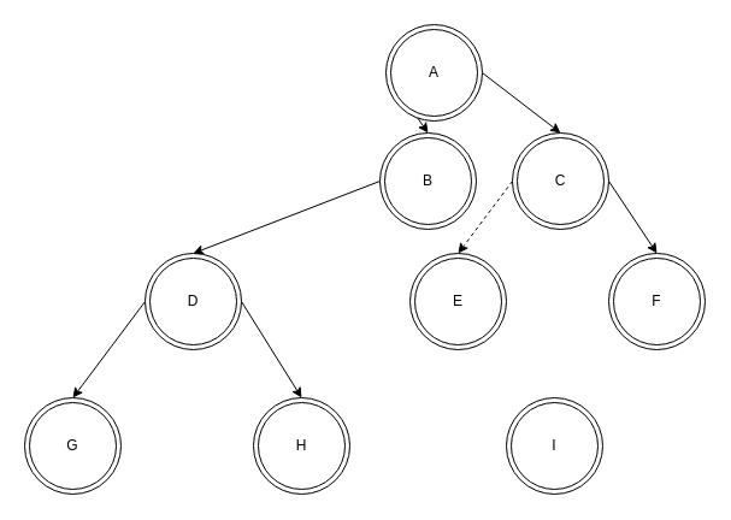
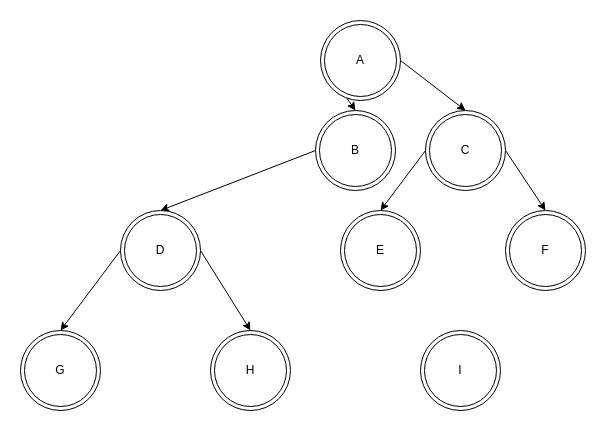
  <mxCell id="0" />
  <mxCell id="1" parent="0" />
  <mxCell id="2" style="edgeStyle=none;html=1;exitX=1;exitY=0.5;exitDx=0;exitDy=0;entryX=0.5;entryY=0;entryDx=0;entryDy=0;" edge="1" parent="1" source="4" target="15"><mxGeometry relative="1" as="geometry" /></mxCell>
  <mxCell id="3" style="edgeStyle=none;html=1;exitX=0;exitY=0.5;exitDx=0;exitDy=0;entryX=0.5;entryY=0;entryDx=0;entryDy=0;" edge="1" parent="1" source="4" target="6"><mxGeometry relative="1" as="geometry" /></mxCell>
  <mxCell id="4" value="A" style="ellipse;shape=doubleEllipse;whiteSpace=wrap;html=1;aspect=fixed;" vertex="1" parent="1"><mxGeometry x="320" y="20" width="80" height="80" as="geometry" /></mxCell>
  <mxCell id="5" style="edgeStyle=none;html=1;exitX=0;exitY=0.5;exitDx=0;exitDy=0;entryX=0.5;entryY=0;entryDx=0;entryDy=0;" edge="1" parent="1" source="6" target="12"><mxGeometry relative="1" as="geometry" /></mxCell>
  <mxCell id="6" value="B" style="ellipse;shape=doubleEllipse;whiteSpace=wrap;html=1;aspect=fixed;" vertex="1" parent="1"><mxGeometry x="315" y="110" width="80" height="80" as="geometry" /></mxCell>
  <mxCell id="7" value="G" style="ellipse;shape=doubleEllipse;whiteSpace=wrap;html=1;aspect=fixed;" vertex="1" parent="1"><mxGeometry x="20" y="330" width="80" height="80" as="geometry" /></mxCell>
  <mxCell id="8" value="F" style="ellipse;shape=doubleEllipse;whiteSpace=wrap;html=1;aspect=fixed;" vertex="1" parent="1"><mxGeometry x="505" y="210" width="80" height="80" as="geometry" /></mxCell>
  <mxCell id="9" value="E" style="ellipse;shape=doubleEllipse;whiteSpace=wrap;html=1;aspect=fixed;" vertex="1" parent="1"><mxGeometry x="340" y="210" width="80" height="80" as="geometry" /></mxCell>
  <mxCell id="10" style="edgeStyle=none;html=1;exitX=0;exitY=0.5;exitDx=0;exitDy=0;entryX=0.5;entryY=0;entryDx=0;entryDy=0;" edge="1" parent="1" source="12" target="7"><mxGeometry relative="1" as="geometry" /></mxCell>
  <mxCell id="11" style="edgeStyle=none;html=1;exitX=1;exitY=0.5;exitDx=0;exitDy=0;entryX=0.5;entryY=0;entryDx=0;entryDy=0;" edge="1" parent="1" source="12" target="16"><mxGeometry relative="1" as="geometry" /></mxCell>
  <mxCell id="12" value="D" style="ellipse;shape=doubleEllipse;whiteSpace=wrap;html=1;aspect=fixed;" vertex="1" parent="1"><mxGeometry x="120" y="210" width="80" height="80" as="geometry" /></mxCell>
- <mxCell id="13" style="edgeStyle=none;html=1;exitX=0;exitY=0.5;exitDx=0;exitDy=0;entryX=0.5;entryY=0;entryDx=0;entryDy=0;dashed=1;" edge="1" parent="1" source="15" target="9"><mxGeometry relative="1" as="geometry" /></mxCell>
+ <mxCell id="13" style="edgeStyle=none;html=1;exitX=0;exitY=0.5;exitDx=0;exitDy=0;entryX=0.5;entryY=0;entryDx=0;entryDy=0;" edge="1" parent="1" source="15" target="9"><mxGeometry relative="1" as="geometry" /></mxCell>
  <mxCell id="14" style="edgeStyle=none;html=1;exitX=1;exitY=0.5;exitDx=0;exitDy=0;entryX=0.5;entryY=0;entryDx=0;entryDy=0;" edge="1" parent="1" source="15" target="8"><mxGeometry relative="1" as="geometry" /></mxCell>
  <mxCell id="15" value="C" style="ellipse;shape=doubleEllipse;whiteSpace=wrap;html=1;aspect=fixed;" vertex="1" parent="1"><mxGeometry x="425" y="110" width="80" height="80" as="geometry" /></mxCell>
  <mxCell id="16" value="H" style="ellipse;shape=doubleEllipse;whiteSpace=wrap;html=1;aspect=fixed;" vertex="1" parent="1"><mxGeometry x="210" y="330" width="80" height="80" as="geometry" /></mxCell>
  <mxCell id="17" value="I" style="ellipse;shape=doubleEllipse;whiteSpace=wrap;html=1;aspect=fixed;" vertex="1" parent="1"><mxGeometry x="420" y="330" width="80" height="80" as="geometry" /></mxCell>
